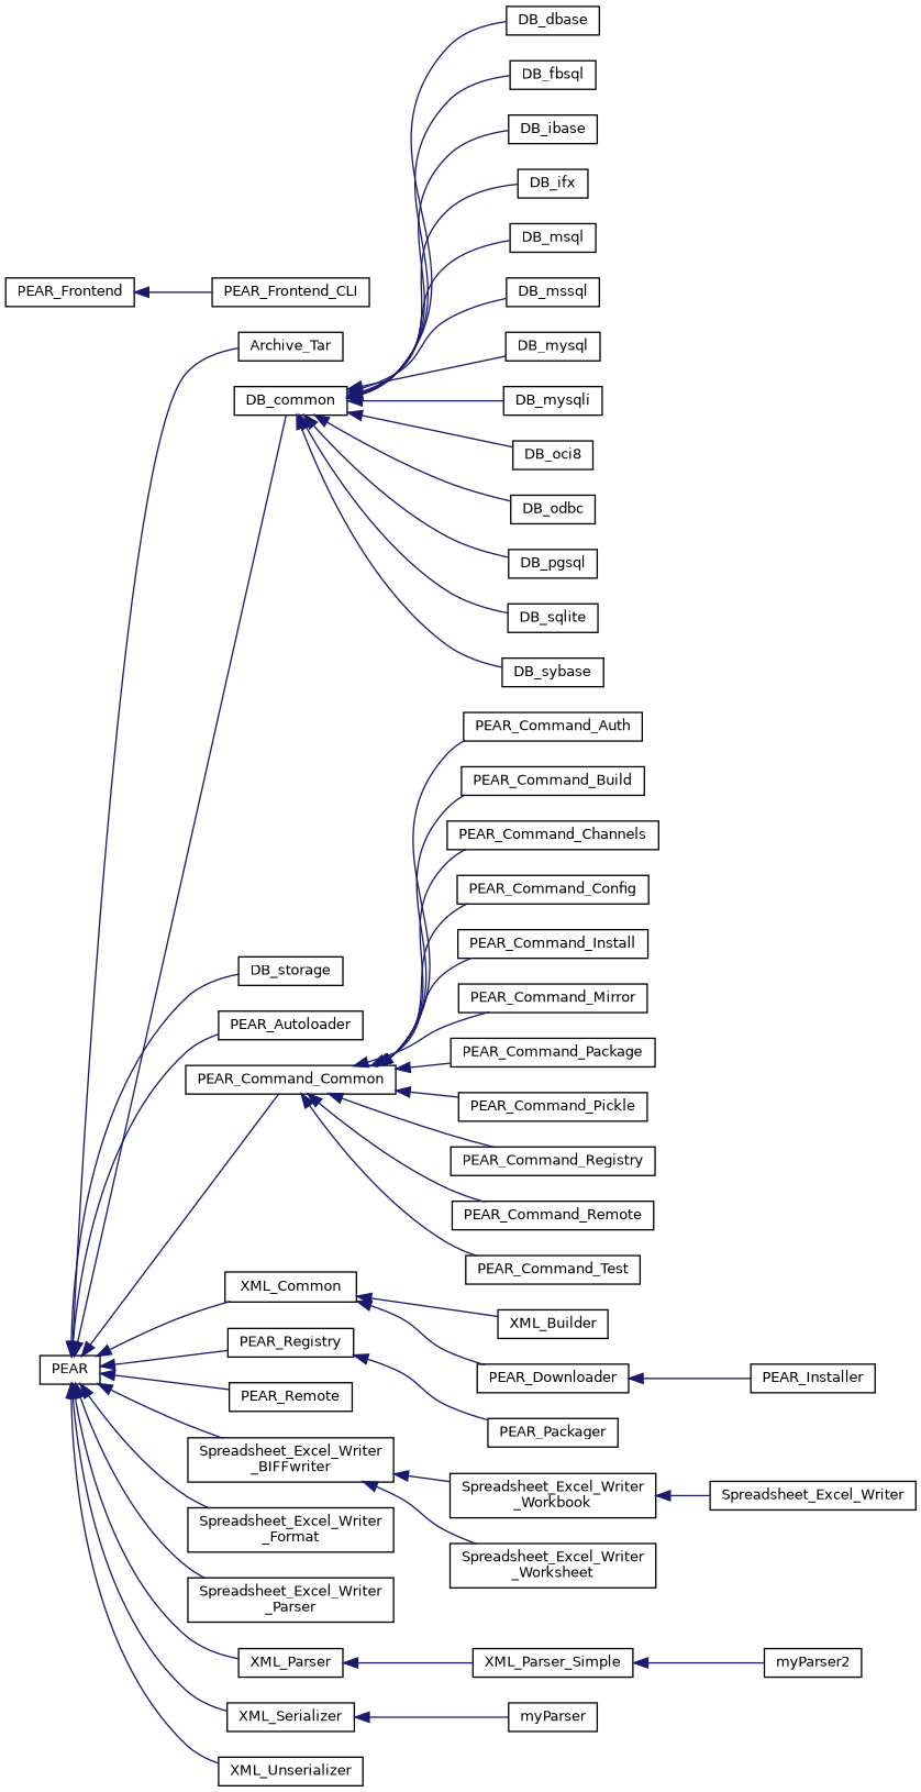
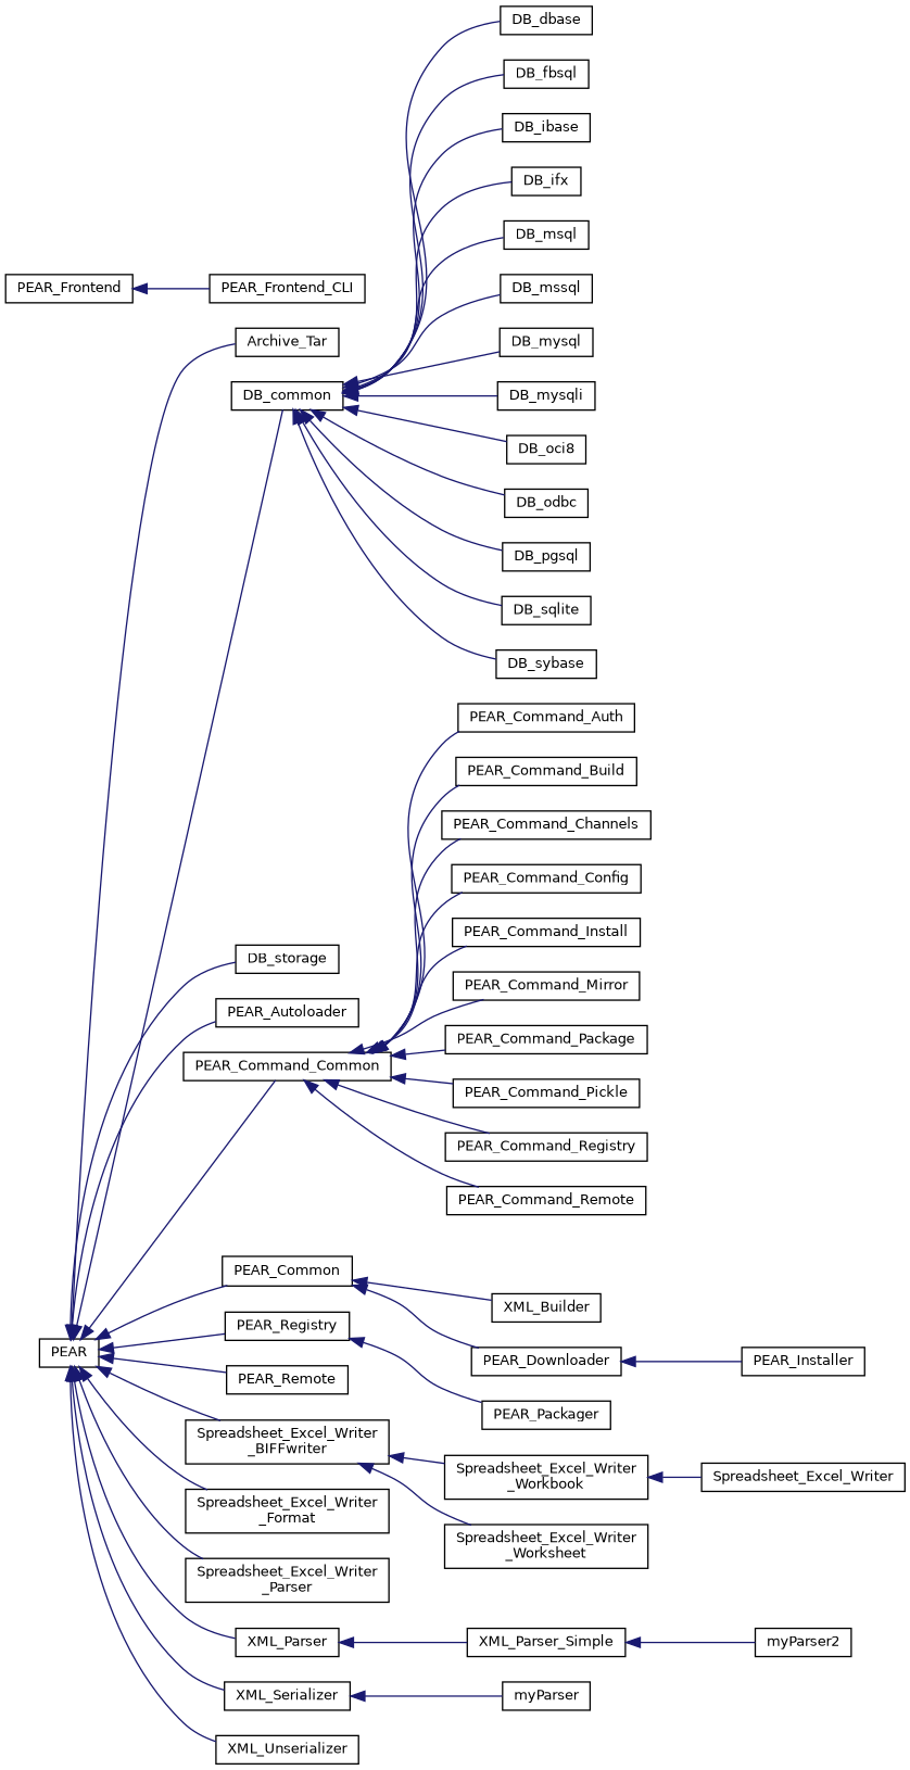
  digraph {
    rankdir=LR
    node [color=black fillcolor=white fontname=Helvetica fontsize=10 shape=record style=filled]
    edge [color=midnightblue dir=back fontname=Helvetica fontsize=10 labelfontname=Helvetica labelfontsize=10 style=solid]
    n1 [height=0.2 label=PEAR width=0.4]
    n2 [height=0.2 label=Archive_Tar width=0.4]
    n3 [height=0.2 label=DB_common width=0.4]
    n4 [height=0.2 label=DB_storage width=0.4]
    n5 [height=0.2 label=PEAR_Autoloader width=0.4]
    n6 [height=0.2 label=PEAR_Command_Common width=0.4]
-   n7 [height=0.2 label=XML_Common width=0.4]
+   n7 [height=0.2 label=PEAR_Common width=0.4]
    n8 [height=0.2 label=PEAR_Registry width=0.4]
    n9 [height=0.2 label=PEAR_Remote width=0.4]
    n10 [height=0.2 label="Spreadsheet_Excel_Writer\l_BIFFwriter" width=0.4]
    n11 [height=0.2 label="Spreadsheet_Excel_Writer\l_Format" width=0.4]
    n12 [height=0.2 label="Spreadsheet_Excel_Writer\l_Parser" width=0.4]
    n13 [height=0.2 label=XML_Parser width=0.4]
    n14 [height=0.2 label=XML_Serializer width=0.4]
    n15 [height=0.2 label=XML_Unserializer width=0.4]
    n16 [height=0.2 label=DB_dbase width=0.4]
    n17 [height=0.2 label=DB_fbsql width=0.4]
    n18 [height=0.2 label=DB_ibase width=0.4]
    n19 [height=0.2 label=DB_ifx width=0.4]
    n20 [height=0.2 label=DB_msql width=0.4]
    n21 [height=0.2 label=DB_mssql width=0.4]
    n22 [height=0.2 label=DB_mysql width=0.4]
    n23 [height=0.2 label=DB_mysqli width=0.4]
    n24 [height=0.2 label=DB_oci8 width=0.4]
    n25 [height=0.2 label=DB_odbc width=0.4]
    n26 [height=0.2 label=DB_pgsql width=0.4]
    n27 [height=0.2 label=DB_sqlite width=0.4]
    n28 [height=0.2 label=DB_sybase width=0.4]
    n29 [height=0.2 label=PEAR_Command_Auth width=0.4]
    n30 [height=0.2 label=PEAR_Command_Build width=0.4]
    n31 [height=0.2 label=PEAR_Command_Channels width=0.4]
    n32 [height=0.2 label=PEAR_Command_Config width=0.4]
    n33 [height=0.2 label=PEAR_Command_Install width=0.4]
    n34 [height=0.2 label=PEAR_Command_Mirror width=0.4]
    n35 [height=0.2 label=PEAR_Command_Package width=0.4]
    n36 [height=0.2 label=PEAR_Command_Pickle width=0.4]
    n37 [height=0.2 label=PEAR_Command_Registry width=0.4]
    n38 [height=0.2 label=PEAR_Command_Remote width=0.4]
-   n39 [height=0.2 label=PEAR_Command_Test width=0.4]
    n40 [height=0.2 label=XML_Builder width=0.4]
    n41 [height=0.2 label=PEAR_Downloader width=0.4]
    n42 [height=0.2 label=PEAR_Frontend width=0.4]
    n43 [height=0.2 label=PEAR_Frontend_CLI width=0.4]
    n44 [height=0.2 label=PEAR_Packager width=0.4]
    n45 [height=0.2 label="Spreadsheet_Excel_Writer\l_Workbook" width=0.4]
    n46 [height=0.2 label="Spreadsheet_Excel_Writer\l_Worksheet" width=0.4]
    n47 [height=0.2 label=XML_Parser_Simple width=0.4]
    n48 [height=0.2 label=myParser width=0.4]
    n49 [height=0.2 label=PEAR_Installer width=0.4]
    n50 [height=0.2 label=Spreadsheet_Excel_Writer width=0.4]
    n51 [height=0.2 label=myParser2 width=0.4]
    n1 -> n2
    n1 -> n3
    n1 -> n4
    n1 -> n5
    n1 -> n6
    n1 -> n7
    n1 -> n8
    n1 -> n9
    n1 -> n10
    n1 -> n11
    n1 -> n12
    n1 -> n13
    n1 -> n14
    n1 -> n15
    n3 -> n16
    n3 -> n17
    n3 -> n18
    n3 -> n19
    n3 -> n20
    n3 -> n21
    n3 -> n22
    n3 -> n23
    n3 -> n24
    n3 -> n25
    n3 -> n26
    n3 -> n27
    n3 -> n28
    n6 -> n29
    n6 -> n30
    n6 -> n31
    n6 -> n32
    n6 -> n33
    n6 -> n34
    n6 -> n35
    n6 -> n36
    n6 -> n37
    n6 -> n38
-   n6 -> n39
    n7 -> n40
    n7 -> n41
    n8 -> n44
    n10 -> n45
    n10 -> n46
    n13 -> n47
    n14 -> n48
    n41 -> n49
    n42 -> n43
    n45 -> n50
    n47 -> n51
  }
